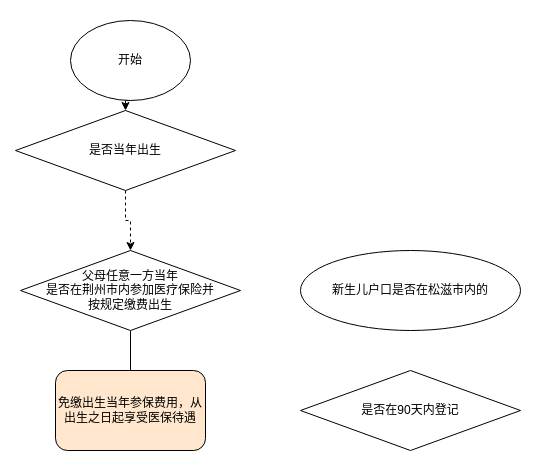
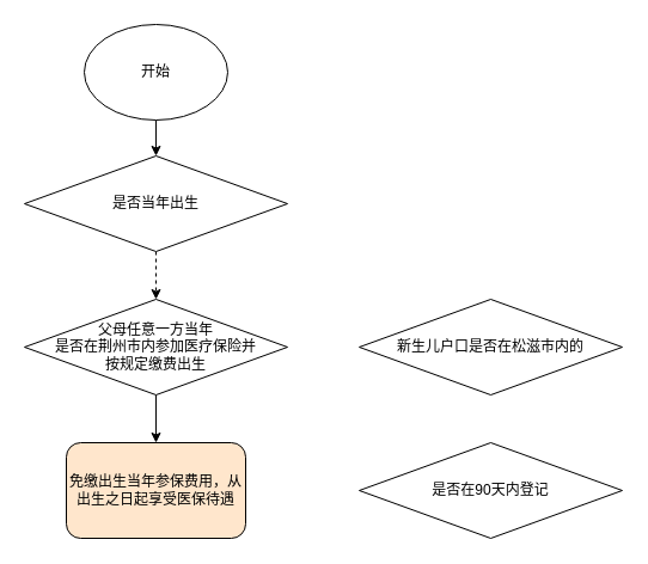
  <mxCell id="0" />
  <mxCell id="1" parent="0" />
  <mxCell id="2" style="edgeStyle=orthogonalEdgeStyle;rounded=0;orthogonalLoop=1;jettySize=auto;html=1;exitX=0.5;exitY=1;exitDx=0;exitDy=0;entryX=0.5;entryY=0;entryDx=0;entryDy=0;" edge="1" parent="1" source="3" target="5"><mxGeometry relative="1" as="geometry" /></mxCell>
  <mxCell id="3" value="开始" style="ellipse;whiteSpace=wrap;html=1;" vertex="1" parent="1"><mxGeometry x="70" y="20" width="120" height="80" as="geometry" /></mxCell>
  <mxCell id="4" style="edgeStyle=orthogonalEdgeStyle;rounded=0;orthogonalLoop=1;jettySize=auto;html=1;exitX=0.5;exitY=1;exitDx=0;exitDy=0;entryX=0.5;entryY=0;entryDx=0;entryDy=0;dashed=1;" edge="1" parent="1" source="5" target="7"><mxGeometry relative="1" as="geometry" /></mxCell>
- <mxCell id="5" value="是否当年出生" style="rhombus;whiteSpace=wrap;html=1;" vertex="1" parent="1"><mxGeometry x="15" y="110" width="220" height="80" as="geometry" /></mxCell>
- <mxCell id="6" style="edgeStyle=orthogonalEdgeStyle;rounded=0;orthogonalLoop=1;jettySize=auto;html=1;exitX=0.5;exitY=1;exitDx=0;exitDy=0;entryX=0.5;entryY=0;entryDx=0;entryDy=0;endArrow=none;" edge="1" parent="1" source="7" target="9"><mxGeometry relative="1" as="geometry" /></mxCell>
+ <mxCell id="5" value="是否当年出生" style="rhombus;whiteSpace=wrap;html=1;" vertex="1" parent="1"><mxGeometry x="20" y="130" width="220" height="80" as="geometry" /></mxCell>
+ <mxCell id="6" style="edgeStyle=orthogonalEdgeStyle;rounded=0;orthogonalLoop=1;jettySize=auto;html=1;exitX=0.5;exitY=1;exitDx=0;exitDy=0;entryX=0.5;entryY=0;entryDx=0;entryDy=0;" edge="1" parent="1" source="7" target="9"><mxGeometry relative="1" as="geometry" /></mxCell>
  <mxCell id="7" value="&lt;div&gt;父母任意一方当年&lt;/div&gt;&lt;div&gt;是否在荆州市内参加医疗保险并&lt;/div&gt;&lt;div&gt;按规定缴费出生&lt;/div&gt;" style="rhombus;whiteSpace=wrap;html=1;" vertex="1" parent="1"><mxGeometry x="20" y="250" width="220" height="80" as="geometry" /></mxCell>
- <mxCell id="8" value="新生儿户口是否在松滋市内的" style="ellipse;whiteSpace=wrap;html=1;" vertex="1" parent="1"><mxGeometry x="300" y="250" width="220" height="80" as="geometry" /></mxCell>
+ <mxCell id="8" value="新生儿户口是否在松滋市内的" style="rhombus;whiteSpace=wrap;html=1;" vertex="1" parent="1"><mxGeometry x="300" y="250" width="220" height="80" as="geometry" /></mxCell>
  <mxCell id="9" value="免缴出生当年参保费用，从出生之日起享受医保待遇" style="rounded=1;whiteSpace=wrap;html=1;fillColor=#ffe6cc;" vertex="1" parent="1"><mxGeometry x="55" y="370" width="150" height="80" as="geometry" /></mxCell>
  <mxCell id="10" value="是否在90天内登记" style="rhombus;whiteSpace=wrap;html=1;" vertex="1" parent="1"><mxGeometry x="300" y="370" width="220" height="80" as="geometry" /></mxCell>
